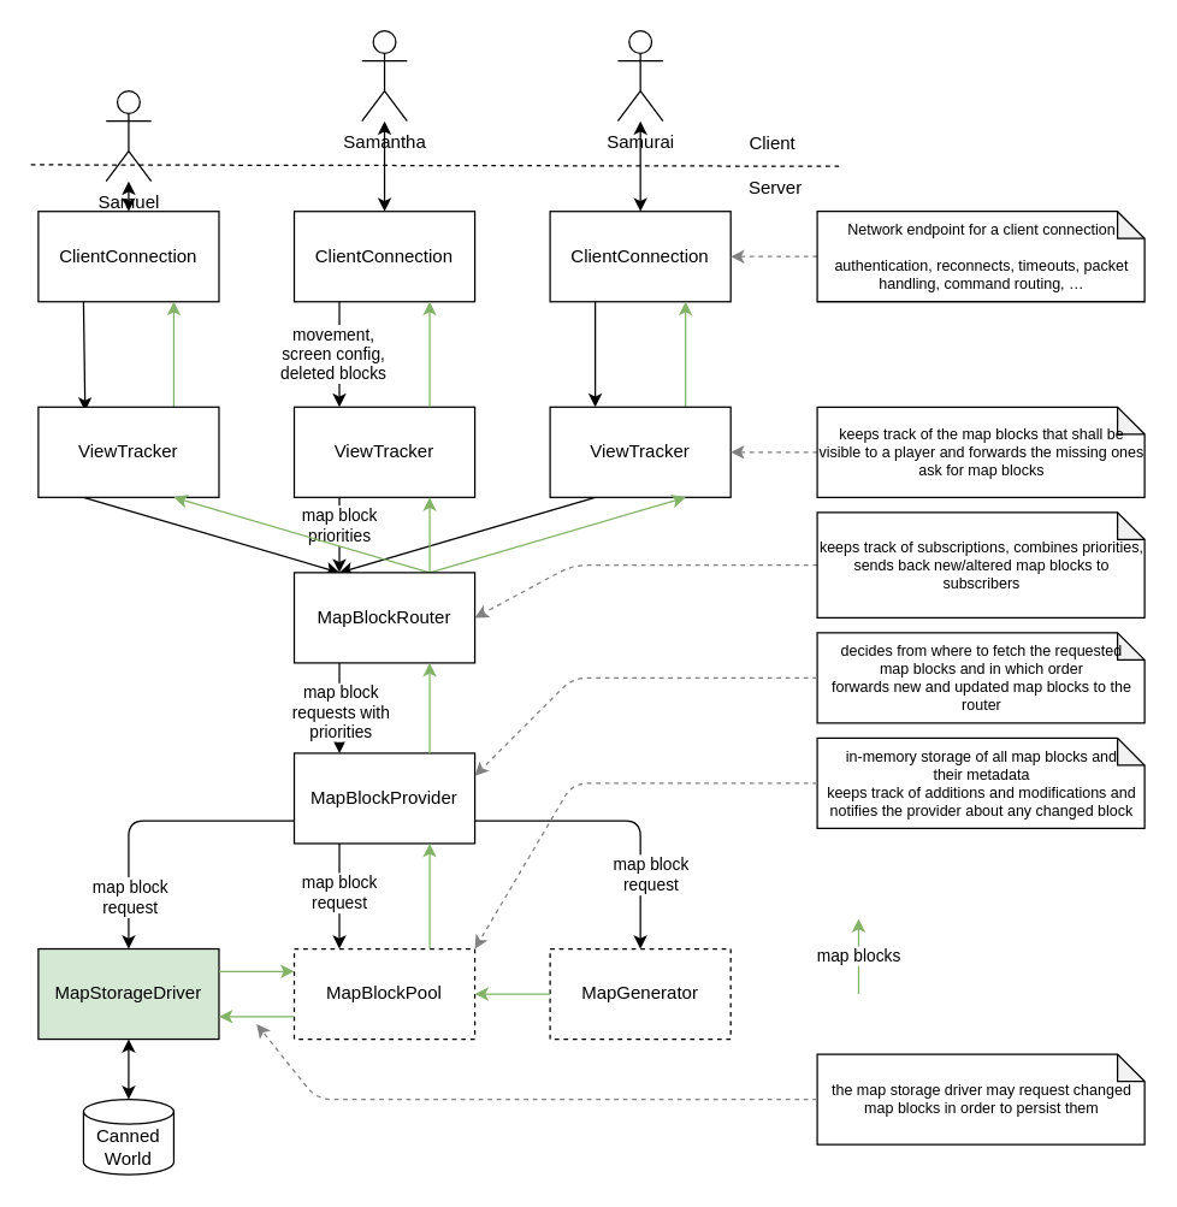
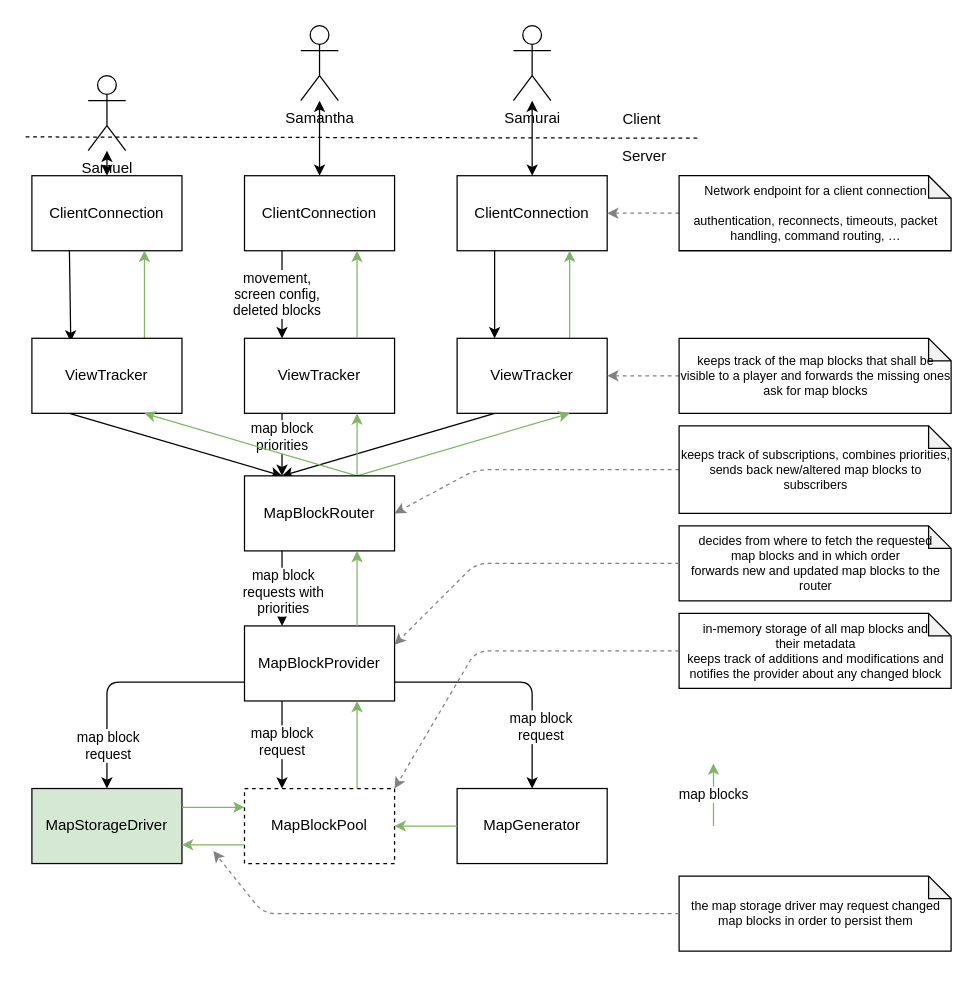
  <mxCell id="0" />
  <mxCell id="1" parent="0" />
  <mxCell id="2" value="Samuel" style="shape=umlActor;verticalLabelPosition=bottom;verticalAlign=top;html=1;outlineConnect=0;" vertex="1" parent="1"><mxGeometry x="70" y="60" width="30" height="60" as="geometry" /></mxCell>
  <mxCell id="3" value="Samantha" style="shape=umlActor;verticalLabelPosition=bottom;verticalAlign=top;html=1;outlineConnect=0;" vertex="1" parent="1"><mxGeometry x="240" y="20" width="30" height="60" as="geometry" /></mxCell>
  <mxCell id="4" value="Samurai" style="shape=umlActor;verticalLabelPosition=bottom;verticalAlign=top;html=1;outlineConnect=0;" vertex="1" parent="1"><mxGeometry x="410" y="20" width="30" height="60" as="geometry" /></mxCell>
  <mxCell id="5" value="" style="endArrow=none;dashed=1;html=1;" edge="1" parent="1"><mxGeometry width="50" height="50" relative="1" as="geometry"><mxPoint x="20" y="109" as="sourcePoint" /><mxPoint x="560" y="110" as="targetPoint" /></mxGeometry></mxCell>
  <mxCell id="6" style="edgeStyle=none;html=1;startArrow=classic;startFill=1;" edge="1" parent="1" source="8" target="2"><mxGeometry relative="1" as="geometry" /></mxCell>
  <mxCell id="7" value="" style="edgeStyle=none;html=1;entryX=0.259;entryY=0.043;entryDx=0;entryDy=0;entryPerimeter=0;exitX=0.25;exitY=1;exitDx=0;exitDy=0;" edge="1" parent="1" source="8" target="18"><mxGeometry relative="1" as="geometry" /></mxCell>
  <mxCell id="8" value="ClientConnection&lt;span style=&quot;font-family: monospace; font-size: 0px; text-align: start; text-wrap-mode: nowrap;&quot;&gt;%3CmxGraphModel%3E%3Croot%3E%3CmxCell%20id%3D%220%22%2F%3E%3CmxCell%20id%3D%221%22%20parent%3D%220%22%2F%3E%3CmxCell%20id%3D%222%22%20value%3D%22Samantha%22%20style%3D%22shape%3DumlActor%3BverticalLabelPosition%3Dbottom%3BverticalAlign%3Dtop%3Bhtml%3D1%3BoutlineConnect%3D0%3B%22%20vertex%3D%221%22%20parent%3D%221%22%3E%3CmxGeometry%20x%3D%22420%22%20y%3D%2250%22%20width%3D%2230%22%20height%3D%2260%22%20as%3D%22geometry%22%2F%3E%3C%2FmxCell%3E%3C%2Froot%3E%3C%2FmxGraphModel%3E&lt;/span&gt;" style="rounded=0;whiteSpace=wrap;html=1;" vertex="1" parent="1"><mxGeometry x="25" y="140" width="120" height="60" as="geometry" /></mxCell>
  <mxCell id="9" style="edgeStyle=none;html=1;startArrow=classic;startFill=1;" edge="1" parent="1" source="12" target="3"><mxGeometry relative="1" as="geometry" /></mxCell>
  <mxCell id="10" style="edgeStyle=none;html=1;entryX=0.25;entryY=0;entryDx=0;entryDy=0;exitX=0.25;exitY=1;exitDx=0;exitDy=0;" edge="1" parent="1" source="12" target="21"><mxGeometry relative="1" as="geometry" /></mxCell>
  <mxCell id="11" value="movement,&lt;div&gt;screen config,&lt;/div&gt;&lt;div&gt;deleted blocks&lt;/div&gt;" style="edgeLabel;html=1;align=center;verticalAlign=middle;resizable=0;points=[];" vertex="1" connectable="0" parent="10"><mxGeometry x="0.173" y="2" relative="1" as="geometry"><mxPoint x="-7" y="-7" as="offset" /></mxGeometry></mxCell>
  <mxCell id="12" value="ClientConnection&lt;span style=&quot;font-family: monospace; font-size: 0px; text-align: start; text-wrap-mode: nowrap;&quot;&gt;%3CmxGraphModel%3E%3Croot%3E%3CmxCell%20id%3D%220%22%2F%3E%3CmxCell%20id%3D%221%22%20parent%3D%220%22%2F%3E%3CmxCell%20id%3D%222%22%20value%3D%22Samantha%22%20style%3D%22shape%3DumlActor%3BverticalLabelPosition%3Dbottom%3BverticalAlign%3Dtop%3Bhtml%3D1%3BoutlineConnect%3D0%3B%22%20vertex%3D%221%22%20parent%3D%221%22%3E%3CmxGeometry%20x%3D%22420%22%20y%3D%2250%22%20width%3D%2230%22%20height%3D%2260%22%20as%3D%22geometry%22%2F%3E%3C%2FmxCell%3E%3C%2Froot%3E%3C%2FmxGraphModel%3E&lt;/span&gt;" style="rounded=0;whiteSpace=wrap;html=1;" vertex="1" parent="1"><mxGeometry x="195" y="140" width="120" height="60" as="geometry" /></mxCell>
  <mxCell id="13" style="edgeStyle=none;html=1;endArrow=classic;endFill=1;startArrow=classic;startFill=1;" edge="1" parent="1" source="15" target="4"><mxGeometry relative="1" as="geometry" /></mxCell>
  <mxCell id="14" style="edgeStyle=none;html=1;entryX=0.25;entryY=0;entryDx=0;entryDy=0;exitX=0.25;exitY=1;exitDx=0;exitDy=0;" edge="1" parent="1" source="15" target="24"><mxGeometry relative="1" as="geometry" /></mxCell>
  <mxCell id="15" value="ClientConnection&lt;span style=&quot;font-family: monospace; font-size: 0px; text-align: start; text-wrap-mode: nowrap;&quot;&gt;%3CmxGraphModel%3E%3Croot%3E%3CmxCell%20id%3D%220%22%2F%3E%3CmxCell%20id%3D%221%22%20parent%3D%220%22%2F%3E%3CmxCell%20id%3D%222%22%20value%3D%22Samantha%22%20style%3D%22shape%3DumlActor%3BverticalLabelPosition%3Dbottom%3BverticalAlign%3Dtop%3Bhtml%3D1%3BoutlineConnect%3D0%3B%22%20vertex%3D%221%22%20parent%3D%221%22%3E%3CmxGeometry%20x%3D%22420%22%20y%3D%2250%22%20width%3D%2230%22%20height%3D%2260%22%20as%3D%22geometry%22%2F%3E%3C%2FmxCell%3E%3C%2Froot%3E%3C%2FmxGraphModel%3E&lt;/span&gt;" style="rounded=0;whiteSpace=wrap;html=1;" vertex="1" parent="1"><mxGeometry x="365" y="140" width="120" height="60" as="geometry" /></mxCell>
  <mxCell id="16" style="edgeStyle=none;html=1;entryX=0.75;entryY=1;entryDx=0;entryDy=0;exitX=0.75;exitY=0;exitDx=0;exitDy=0;fillColor=#d5e8d4;strokeColor=#82b366;" edge="1" parent="1" source="18" target="8"><mxGeometry relative="1" as="geometry" /></mxCell>
  <mxCell id="17" style="edgeStyle=none;html=1;entryX=0.25;entryY=0;entryDx=0;entryDy=0;exitX=0.25;exitY=1;exitDx=0;exitDy=0;" edge="1" parent="1" source="18" target="31"><mxGeometry relative="1" as="geometry" /></mxCell>
  <mxCell id="18" value="ViewTracker&lt;span style=&quot;font-family: monospace; font-size: 0px; text-align: start; text-wrap-mode: nowrap;&quot;&gt;%3CmxGraphModel%3E%3Croot%3E%3CmxCell%20id%3D%220%22%2F%3E%3CmxCell%20id%3D%221%22%20parent%3D%220%22%2F%3E%3CmxCell%20id%3D%222%22%20value%3D%22Samantha%22%20style%3D%22shape%3DumlActor%3BverticalLabelPosition%3Dbottom%3BverticalAlign%3Dtop%3Bhtml%3D1%3BoutlineConnect%3D0%3B%22%20vertex%3D%221%22%20parent%3D%221%22%3E%3CmxGeometry%20x%3D%22420%22%20y%3D%2250%22%20width%3D%2230%22%20height%3D%2260%22%20as%3D%22geometry%22%2F%3E%3C%2FmxCell%3E%3C%2Froot%3E%3C%2FmxGraphModel%3E&lt;/span&gt;" style="rounded=0;whiteSpace=wrap;html=1;" vertex="1" parent="1"><mxGeometry x="25" y="270" width="120" height="60" as="geometry" /></mxCell>
  <mxCell id="19" style="edgeStyle=none;html=1;entryX=0.25;entryY=0;entryDx=0;entryDy=0;exitX=0.25;exitY=1;exitDx=0;exitDy=0;" edge="1" parent="1" source="21" target="31"><mxGeometry relative="1" as="geometry" /></mxCell>
  <mxCell id="20" value="&lt;div&gt;map block&lt;/div&gt;&lt;div&gt;priorities&lt;/div&gt;" style="edgeLabel;html=1;align=center;verticalAlign=middle;resizable=0;points=[];" vertex="1" connectable="0" parent="19"><mxGeometry x="-0.262" y="-1" relative="1" as="geometry"><mxPoint as="offset" /></mxGeometry></mxCell>
  <mxCell id="21" value="ViewTracker&lt;span style=&quot;font-family: monospace; font-size: 0px; text-align: start; text-wrap-mode: nowrap;&quot;&gt;%3CmxGraphModel%3E%3Croot%3E%3CmxCell%20id%3D%220%22%2F%3E%3CmxCell%20id%3D%221%22%20parent%3D%220%22%2F%3E%3CmxCell%20id%3D%222%22%20value%3D%22Samantha%22%20style%3D%22shape%3DumlActor%3BverticalLabelPosition%3Dbottom%3BverticalAlign%3Dtop%3Bhtml%3D1%3BoutlineConnect%3D0%3B%22%20vertex%3D%221%22%20parent%3D%221%22%3E%3CmxGeometry%20x%3D%22420%22%20y%3D%2250%22%20width%3D%2230%22%20height%3D%2260%22%20as%3D%22geometry%22%2F%3E%3C%2FmxCell%3E%3C%2Froot%3E%3C%2FmxGraphModel%3E&lt;/span&gt;" style="rounded=0;whiteSpace=wrap;html=1;" vertex="1" parent="1"><mxGeometry x="195" y="270" width="120" height="60" as="geometry" /></mxCell>
  <mxCell id="22" style="edgeStyle=none;html=1;entryX=0.75;entryY=1;entryDx=0;entryDy=0;exitX=0.75;exitY=0;exitDx=0;exitDy=0;fillColor=#d5e8d4;strokeColor=#82b366;" edge="1" parent="1" source="24" target="15"><mxGeometry relative="1" as="geometry" /></mxCell>
  <mxCell id="23" style="edgeStyle=none;html=1;entryX=0.25;entryY=0;entryDx=0;entryDy=0;exitX=0.25;exitY=1;exitDx=0;exitDy=0;" edge="1" parent="1" source="24" target="31"><mxGeometry relative="1" as="geometry" /></mxCell>
  <mxCell id="24" value="ViewTracker&lt;span style=&quot;font-family: monospace; font-size: 0px; text-align: start; text-wrap-mode: nowrap;&quot;&gt;%3CmxGraphModel%3E%3Croot%3E%3CmxCell%20id%3D%220%22%2F%3E%3CmxCell%20id%3D%221%22%20parent%3D%220%22%2F%3E%3CmxCell%20id%3D%222%22%20value%3D%22Samantha%22%20style%3D%22shape%3DumlActor%3BverticalLabelPosition%3Dbottom%3BverticalAlign%3Dtop%3Bhtml%3D1%3BoutlineConnect%3D0%3B%22%20vertex%3D%221%22%20parent%3D%221%22%3E%3CmxGeometry%20x%3D%22420%22%20y%3D%2250%22%20width%3D%2230%22%20height%3D%2260%22%20as%3D%22geometry%22%2F%3E%3C%2FmxCell%3E%3C%2Froot%3E%3C%2FmxGraphModel%3E&lt;/span&gt;" style="rounded=0;whiteSpace=wrap;html=1;" vertex="1" parent="1"><mxGeometry x="365" y="270" width="120" height="60" as="geometry" /></mxCell>
  <mxCell id="25" style="edgeStyle=none;html=1;exitX=0.75;exitY=0;exitDx=0;exitDy=0;entryX=0.75;entryY=1;entryDx=0;entryDy=0;fillColor=#d5e8d4;strokeColor=#82b366;" edge="1" parent="1" source="21" target="12"><mxGeometry relative="1" as="geometry"><mxPoint x="310" y="220" as="targetPoint" /></mxGeometry></mxCell>
  <mxCell id="26" style="edgeStyle=none;html=1;entryX=0.75;entryY=1;entryDx=0;entryDy=0;exitX=0.75;exitY=0;exitDx=0;exitDy=0;fillColor=#d5e8d4;strokeColor=#82b366;" edge="1" parent="1" source="31" target="24"><mxGeometry relative="1" as="geometry" /></mxCell>
  <mxCell id="27" style="edgeStyle=none;html=1;entryX=0.75;entryY=1;entryDx=0;entryDy=0;exitX=0.75;exitY=0;exitDx=0;exitDy=0;fillColor=#d5e8d4;strokeColor=#82b366;" edge="1" parent="1" source="31" target="21"><mxGeometry relative="1" as="geometry"><mxPoint x="280" y="350" as="targetPoint" /></mxGeometry></mxCell>
  <mxCell id="28" style="edgeStyle=none;html=1;entryX=0.75;entryY=1;entryDx=0;entryDy=0;exitX=0.75;exitY=0;exitDx=0;exitDy=0;fillColor=#d5e8d4;strokeColor=#82b366;" edge="1" parent="1" source="31" target="18"><mxGeometry relative="1" as="geometry" /></mxCell>
  <mxCell id="29" value="" style="edgeStyle=none;html=1;exitX=0.25;exitY=1;exitDx=0;exitDy=0;entryX=0.25;entryY=0;entryDx=0;entryDy=0;" edge="1" parent="1" source="31" target="40"><mxGeometry relative="1" as="geometry"><mxPoint x="190" y="480" as="targetPoint" /></mxGeometry></mxCell>
  <mxCell id="30" value="map block&lt;div&gt;requests with&lt;/div&gt;&lt;div&gt;priorities&lt;/div&gt;" style="edgeLabel;html=1;align=center;verticalAlign=middle;resizable=0;points=[];" vertex="1" connectable="0" parent="29"><mxGeometry x="0.082" relative="1" as="geometry"><mxPoint as="offset" /></mxGeometry></mxCell>
  <mxCell id="31" value="MapBlockRouter&lt;span style=&quot;font-family: monospace; font-size: 0px; text-align: start; text-wrap-mode: nowrap;&quot;&gt;%3CmxGraphModel%3E%3Croot%3E%3CmxCell%20id%3D%220%22%2F%3E%3CmxCell%20id%3D%221%22%20parent%3D%220%22%2F%3E%3CmxCell%20id%3D%222%22%20value%3D%22Samantha%22%20style%3D%22shape%3DumlActor%3BverticalLabelPosition%3Dbottom%3BverticalAlign%3Dtop%3Bhtml%3D1%3BoutlineConnect%3D0%3B%22%20vertex%3D%221%22%20parent%3D%221%22%3E%3CmxGeometry%20x%3D%22420%22%20y%3D%2250%22%20width%3D%2230%22%20height%3D%2260%22%20as%3D%22geometry%22%2F%3E%3C%2FmxCell%3E%3C%2Froot%3E%3C%2FmxGraphModel%3E&lt;/span&gt;" style="rounded=0;whiteSpace=wrap;html=1;" vertex="1" parent="1"><mxGeometry x="195" y="380" width="120" height="60" as="geometry" /></mxCell>
  <mxCell id="32" value="Client" style="text;html=1;align=center;verticalAlign=middle;whiteSpace=wrap;rounded=0;" vertex="1" parent="1"><mxGeometry x="482.5" y="80" width="60" height="30" as="geometry" /></mxCell>
  <mxCell id="33" value="Server" style="text;html=1;align=center;verticalAlign=middle;whiteSpace=wrap;rounded=0;" vertex="1" parent="1"><mxGeometry x="485" y="110" width="60" height="30" as="geometry" /></mxCell>
  <mxCell id="34" style="edgeStyle=none;html=1;entryX=1;entryY=0.5;entryDx=0;entryDy=0;dashed=1;strokeColor=#808080;" edge="1" parent="1" source="35" target="31"><mxGeometry relative="1" as="geometry"><Array as="points"><mxPoint x="380" y="375" /></Array></mxGeometry></mxCell>
  <mxCell id="35" value="keeps track of subscriptions,&amp;nbsp;&lt;span style=&quot;background-color: transparent;&quot;&gt;combines priorities,&lt;/span&gt;&lt;div&gt;sends back new/altered map blocks to subscribers&lt;/div&gt;" style="shape=note;whiteSpace=wrap;html=1;backgroundOutline=1;darkOpacity=0.05;size=18;fontSize=10;" vertex="1" parent="1"><mxGeometry x="542.5" y="340" width="217.5" height="70" as="geometry" /></mxCell>
  <mxCell id="36" style="edgeStyle=none;html=1;entryX=1;entryY=0.5;entryDx=0;entryDy=0;dashed=1;strokeColor=#808080;" edge="1" parent="1" source="37" target="24"><mxGeometry relative="1" as="geometry" /></mxCell>
  <mxCell id="37" value="keeps track of the map blocks that shall be visible to a player and forwards the missing ones&lt;div&gt;ask for map blocks&lt;/div&gt;" style="shape=note;whiteSpace=wrap;html=1;backgroundOutline=1;darkOpacity=0.05;size=18;fontSize=10;" vertex="1" parent="1"><mxGeometry x="542.5" y="270" width="217.5" height="60" as="geometry" /></mxCell>
  <mxCell id="38" style="edgeStyle=none;html=1;entryX=1;entryY=0.5;entryDx=0;entryDy=0;dashed=1;strokeColor=#808080;" edge="1" parent="1" source="39" target="15"><mxGeometry relative="1" as="geometry"><mxPoint x="535" y="187.5" as="targetPoint" /></mxGeometry></mxCell>
  <mxCell id="39" value="Network endpoint&amp;nbsp;&lt;span style=&quot;background-color: transparent;&quot;&gt;for a client connection&lt;/span&gt;&lt;div&gt;&lt;br&gt;&lt;div&gt;authentication, reconnects, timeouts, packet handling,&amp;nbsp;&lt;span style=&quot;background-color: transparent;&quot;&gt;command routing, …&lt;/span&gt;&lt;/div&gt;&lt;/div&gt;" style="shape=note;whiteSpace=wrap;html=1;backgroundOutline=1;darkOpacity=0.05;size=18;fontSize=10;" vertex="1" parent="1"><mxGeometry x="542.5" y="140" width="217.5" height="60" as="geometry" /></mxCell>
  <mxCell id="40" value="MapBlockProvider" style="rounded=0;whiteSpace=wrap;html=1;" vertex="1" parent="1"><mxGeometry x="195" y="500" width="120" height="60" as="geometry" /></mxCell>
  <mxCell id="41" value="MapBlockPool" style="rounded=0;whiteSpace=wrap;html=1;dashed=1;" vertex="1" parent="1"><mxGeometry x="195" y="630" width="120" height="60" as="geometry" /></mxCell>
  <mxCell id="42" style="edgeStyle=none;html=1;entryX=0.75;entryY=1;entryDx=0;entryDy=0;fillColor=#d5e8d4;strokeColor=#82b366;exitX=0.75;exitY=0;exitDx=0;exitDy=0;" edge="1" parent="1" source="40" target="31"><mxGeometry relative="1" as="geometry"><mxPoint x="300" y="480" as="sourcePoint" /><mxPoint x="515" y="330" as="targetPoint" /></mxGeometry></mxCell>
- <mxCell id="43" value="Canned&lt;div&gt;World&lt;/div&gt;" style="shape=cylinder3;whiteSpace=wrap;html=1;boundedLbl=1;backgroundOutline=1;size=8.226;" vertex="1" parent="1"><mxGeometry x="55" y="730" width="60" height="50" as="geometry" /></mxCell>
  <mxCell id="44" style="edgeStyle=none;html=1;entryX=0.75;entryY=1;entryDx=0;entryDy=0;fillColor=#d5e8d4;strokeColor=#82b366;exitX=0.75;exitY=0;exitDx=0;exitDy=0;" edge="1" parent="1" source="41" target="40"><mxGeometry relative="1" as="geometry"><mxPoint x="290" y="630" as="sourcePoint" /><mxPoint x="290" y="570" as="targetPoint" /></mxGeometry></mxCell>
  <mxCell id="45" value="" style="edgeStyle=none;html=1;exitX=0.25;exitY=1;exitDx=0;exitDy=0;entryX=0.25;entryY=0;entryDx=0;entryDy=0;" edge="1" parent="1" source="40" target="41"><mxGeometry relative="1" as="geometry"><mxPoint x="220" y="550" as="sourcePoint" /><mxPoint x="220" y="610" as="targetPoint" /></mxGeometry></mxCell>
  <mxCell id="46" value="map block&lt;div&gt;request&lt;/div&gt;" style="edgeLabel;html=1;align=center;verticalAlign=middle;resizable=0;points=[];" vertex="1" connectable="0" parent="45"><mxGeometry x="0.071" y="-1" relative="1" as="geometry"><mxPoint y="-5" as="offset" /></mxGeometry></mxCell>
  <mxCell id="47" value="MapStorageDriver" style="rounded=0;whiteSpace=wrap;html=1;fillColor=#d5e8d4;" vertex="1" parent="1"><mxGeometry x="25" y="630" width="120" height="60" as="geometry" /></mxCell>
  <mxCell id="48" value="" style="edgeStyle=none;html=1;exitX=0;exitY=0.75;exitDx=0;exitDy=0;entryX=0.5;entryY=0;entryDx=0;entryDy=0;" edge="1" parent="1" source="40" target="47"><mxGeometry relative="1" as="geometry"><mxPoint x="235" y="570" as="sourcePoint" /><mxPoint x="235" y="620" as="targetPoint" /><Array as="points"><mxPoint x="85" y="545" /></Array></mxGeometry></mxCell>
  <mxCell id="49" value="map block&lt;div&gt;request&lt;/div&gt;" style="edgeLabel;html=1;align=center;verticalAlign=middle;resizable=0;points=[];" vertex="1" connectable="0" parent="48"><mxGeometry x="0.524" y="-1" relative="1" as="geometry"><mxPoint x="1" y="11" as="offset" /></mxGeometry></mxCell>
  <mxCell id="50" style="edgeStyle=none;html=1;entryX=0;entryY=0.25;entryDx=0;entryDy=0;fillColor=#d5e8d4;strokeColor=#82b366;exitX=1;exitY=0.25;exitDx=0;exitDy=0;" edge="1" parent="1" source="47" target="41"><mxGeometry relative="1" as="geometry"><mxPoint x="295" y="650" as="sourcePoint" /><mxPoint x="295" y="600" as="targetPoint" /></mxGeometry></mxCell>
- <mxCell id="51" value="MapGenerator" style="rounded=0;whiteSpace=wrap;html=1;dashed=1;" vertex="1" parent="1"><mxGeometry x="365" y="630" width="120" height="60" as="geometry" /></mxCell>
- <mxCell id="52" style="edgeStyle=none;html=1;entryX=0.5;entryY=0;entryDx=0;entryDy=0;entryPerimeter=0;startArrow=classic;startFill=1;" edge="1" parent="1" source="47" target="43"><mxGeometry relative="1" as="geometry" /></mxCell>
+ <mxCell id="51" value="MapGenerator" style="rounded=0;whiteSpace=wrap;html=1;" vertex="1" parent="1"><mxGeometry x="365" y="630" width="120" height="60" as="geometry" /></mxCell>
  <mxCell id="53" style="edgeStyle=none;html=1;entryX=1;entryY=0.5;entryDx=0;entryDy=0;fillColor=#d5e8d4;strokeColor=#82b366;exitX=0;exitY=0.5;exitDx=0;exitDy=0;" edge="1" parent="1" source="51" target="41"><mxGeometry relative="1" as="geometry"><mxPoint x="295" y="650" as="sourcePoint" /><mxPoint x="295" y="600" as="targetPoint" /></mxGeometry></mxCell>
  <mxCell id="54" value="" style="edgeStyle=none;html=1;exitX=1;exitY=0.75;exitDx=0;exitDy=0;entryX=0.5;entryY=0;entryDx=0;entryDy=0;" edge="1" parent="1" source="40" target="51"><mxGeometry relative="1" as="geometry"><mxPoint x="235" y="570" as="sourcePoint" /><mxPoint x="235" y="620" as="targetPoint" /><Array as="points"><mxPoint x="425" y="545" /></Array></mxGeometry></mxCell>
  <mxCell id="55" value="map block&lt;div&gt;request&lt;/div&gt;" style="edgeLabel;html=1;align=center;verticalAlign=middle;resizable=0;points=[];" vertex="1" connectable="0" parent="54"><mxGeometry x="-0.333" y="1" relative="1" as="geometry"><mxPoint x="51" y="36" as="offset" /></mxGeometry></mxCell>
  <mxCell id="56" value="map blocks" style="edgeStyle=none;html=1;entryX=0.75;entryY=1;entryDx=0;entryDy=0;fillColor=#d5e8d4;strokeColor=#82b366;" edge="1" parent="1"><mxGeometry relative="1" as="geometry"><mxPoint x="570" y="660" as="sourcePoint" /><mxPoint x="570" y="610" as="targetPoint" /></mxGeometry></mxCell>
  <mxCell id="57" value="decides from where to&amp;nbsp;&lt;span style=&quot;background-color: transparent;&quot;&gt;fetch&amp;nbsp;&lt;/span&gt;&lt;span style=&quot;background-color: transparent;&quot;&gt;the requested&lt;/span&gt;&lt;div&gt;&lt;span style=&quot;background-color: transparent;&quot;&gt;map blocks and in which order&lt;/span&gt;&lt;div&gt;&lt;div&gt;&lt;div&gt;forwards new and updated map blocks to the router&lt;/div&gt;&lt;/div&gt;&lt;/div&gt;&lt;/div&gt;" style="shape=note;whiteSpace=wrap;html=1;backgroundOutline=1;darkOpacity=0.05;size=18;fontSize=10;" vertex="1" parent="1"><mxGeometry x="542.5" y="420" width="217.5" height="60" as="geometry" /></mxCell>
  <mxCell id="58" style="edgeStyle=none;html=1;entryX=1;entryY=0.25;entryDx=0;entryDy=0;dashed=1;strokeColor=#808080;exitX=0;exitY=0.5;exitDx=0;exitDy=0;exitPerimeter=0;" edge="1" parent="1" source="57" target="40"><mxGeometry relative="1" as="geometry"><mxPoint x="553" y="412" as="sourcePoint" /><mxPoint x="325" y="420" as="targetPoint" /><Array as="points"><mxPoint x="380" y="450" /></Array></mxGeometry></mxCell>
  <mxCell id="59" style="edgeStyle=none;html=1;entryX=1;entryY=0.75;entryDx=0;entryDy=0;fillColor=#d5e8d4;strokeColor=#82b366;exitX=0;exitY=0.75;exitDx=0;exitDy=0;" edge="1" parent="1" source="41" target="47"><mxGeometry relative="1" as="geometry"><mxPoint x="220" y="720" as="sourcePoint" /><mxPoint x="205" y="670" as="targetPoint" /></mxGeometry></mxCell>
  <mxCell id="60" value="in-memory storage of all map blocks and&lt;div&gt;their metadata&lt;div&gt;keeps track of additions and modifications and notifies the provider about any changed block&lt;/div&gt;&lt;/div&gt;" style="shape=note;whiteSpace=wrap;html=1;backgroundOutline=1;darkOpacity=0.05;size=18;fontSize=10;" vertex="1" parent="1"><mxGeometry x="542.5" y="490" width="217.5" height="60" as="geometry" /></mxCell>
  <mxCell id="61" style="edgeStyle=none;html=1;entryX=1;entryY=0;entryDx=0;entryDy=0;dashed=1;strokeColor=#808080;exitX=0;exitY=0.5;exitDx=0;exitDy=0;exitPerimeter=0;" edge="1" parent="1" source="60" target="41"><mxGeometry relative="1" as="geometry"><mxPoint x="553" y="460" as="sourcePoint" /><mxPoint x="325" y="525" as="targetPoint" /><Array as="points"><mxPoint x="380" y="520" /></Array></mxGeometry></mxCell>
  <mxCell id="62" value="the map storage driver may request changed&lt;div&gt;map blocks in order to persist them&lt;/div&gt;" style="shape=note;whiteSpace=wrap;html=1;backgroundOutline=1;darkOpacity=0.05;size=18;fontSize=10;" vertex="1" parent="1"><mxGeometry x="542.5" y="700" width="217.5" height="60" as="geometry" /></mxCell>
  <mxCell id="63" style="edgeStyle=none;html=1;dashed=1;strokeColor=#808080;exitX=0;exitY=0.5;exitDx=0;exitDy=0;exitPerimeter=0;" edge="1" parent="1" source="62"><mxGeometry relative="1" as="geometry"><mxPoint x="553" y="550" as="sourcePoint" /><mxPoint x="170" y="680" as="targetPoint" /><Array as="points"><mxPoint x="210" y="730" /></Array></mxGeometry></mxCell>
